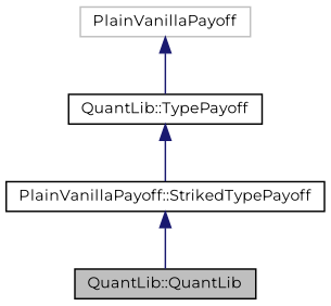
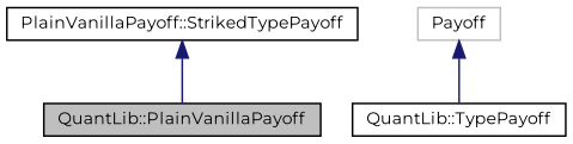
  digraph {
    fontname=Montserrat
    node [color=black fillcolor=white fontname=Montserrat fontsize=10 shape=record style=filled]
    edge [color=midnightblue dir=back fontname=Montserrat fontsize=10 labelfontname=Helvetica labelfontsize=10 style=solid]
-   n1 [fillcolor=grey75 fontcolor=black height=0.2 label="QuantLib::QuantLib" width=0.4]
+   n1 [fillcolor=grey75 fontcolor=black height=0.2 label="QuantLib::PlainVanillaPayoff" width=0.4]
    n2 [height=0.2 label="PlainVanillaPayoff::StrikedTypePayoff" width=0.4]
    n3 [height=0.2 label="QuantLib::TypePayoff" width=0.4]
-   n4 [color=grey75 height=0.2 label=PlainVanillaPayoff width=0.4]
+   n4 [color=grey75 height=0.2 label=Payoff width=0.4]
    n2 -> n1
-   n3 -> n2
    n4 -> n3
  }
